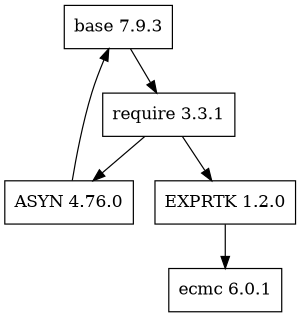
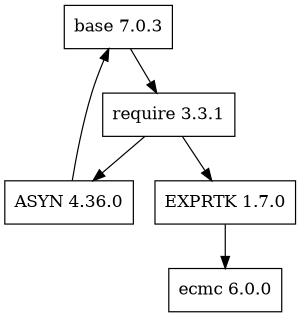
  digraph {
    node [shape=record]
-   n1 [label="base 7.9.3"]
+   n1 [label="base 7.0.3"]
    n2 [label="require 3.3.1"]
-   n3 [label="ASYN 4.76.0"]
-   n4 [label="EXPRTK 1.2.0"]
-   n5 [label="ecmc 6.0.1"]
+   n3 [label="ASYN 4.36.0"]
+   n4 [label="EXPRTK 1.7.0"]
+   n5 [label="ecmc 6.0.0"]
    n1 -> n2
    n2 -> n3
    n2 -> n4
    n3 -> n1
    n4 -> n5
  }
